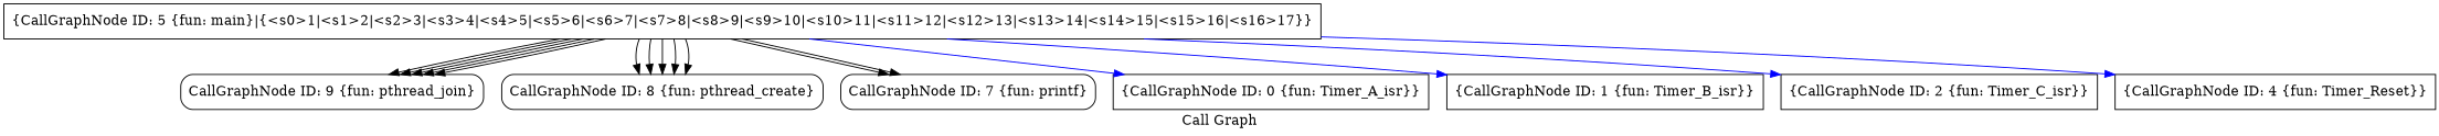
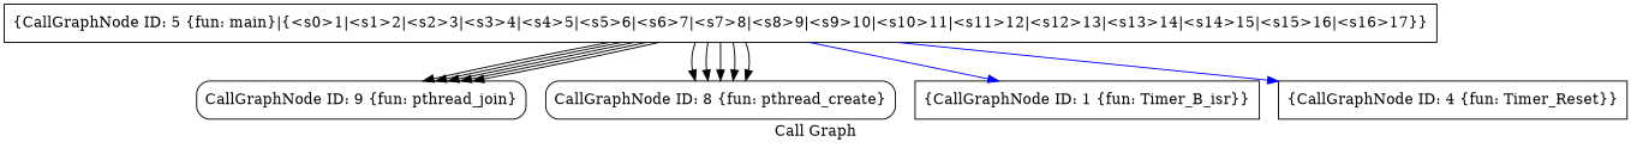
  digraph {
    label="Call Graph"
    node [shape=box]
    edge [color=black]
    n1 [label="{CallGraphNode ID: 9 \{fun: pthread_join\}}" shape=Mrecord]
    n2 [label="{CallGraphNode ID: 8 \{fun: pthread_create\}}" shape=Mrecord]
-   n3 [label="{CallGraphNode ID: 7 \{fun: printf\}}" shape=Mrecord]
    n4 [label="{CallGraphNode ID: 5 \{fun: main\}|{<s0>1|<s1>2|<s2>3|<s3>4|<s4>5|<s5>6|<s6>7|<s7>8|<s8>9|<s9>10|<s10>11|<s11>12|<s12>13|<s13>14|<s14>15|<s15>16|<s16>17}}"]
-   n5 [label="{CallGraphNode ID: 0 \{fun: Timer_A_isr\}}"]
    n6 [label="{CallGraphNode ID: 1 \{fun: Timer_B_isr\}}"]
-   n7 [label="{CallGraphNode ID: 2 \{fun: Timer_C_isr\}}"]
    n8 [label="{CallGraphNode ID: 4 \{fun: Timer_Reset\}}"]
    n4 -> n1 [tailport=s6]
    n4 -> n1 [tailport=s7]
    n4 -> n1 [tailport=s8]
    n4 -> n1 [tailport=s9]
    n4 -> n1 [tailport=s10]
    n4 -> n2 [tailport=s1]
    n4 -> n2 [tailport=s2]
    n4 -> n2 [tailport=s3]
    n4 -> n2 [tailport=s4]
    n4 -> n2 [tailport=s5]
-   n4 -> n3 [tailport=s0]
-   n4 -> n3 [tailport=s11]
-   n4 -> n5 [color=blue tailport=s12]
    n4 -> n6 [color=blue tailport=s13]
-   n4 -> n7 [color=blue tailport=s14]
    n4 -> n8 [color=blue tailport=s16]
  }
